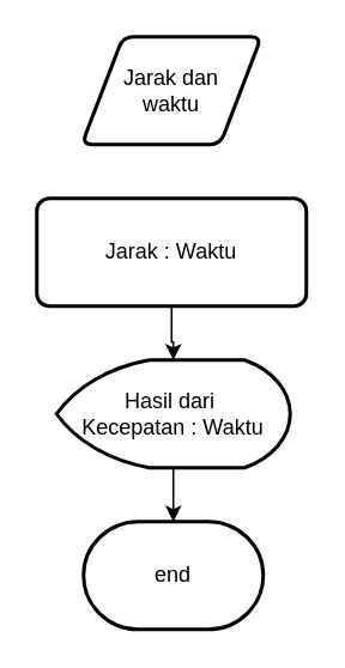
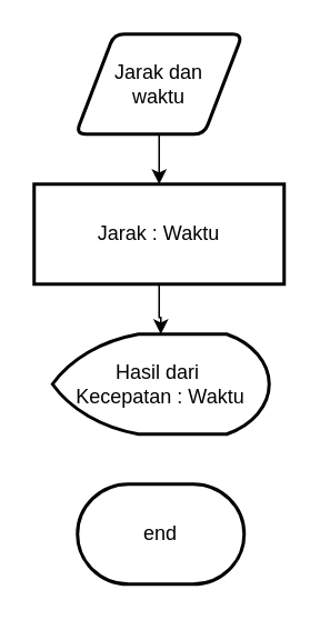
  <mxCell id="0" />
  <mxCell id="1" parent="0" />
+ <mxCell id="2" style="edgeStyle=orthogonalEdgeStyle;rounded=0;orthogonalLoop=1;jettySize=auto;html=1;exitX=0.5;exitY=1;exitDx=0;exitDy=0;" edge="1" parent="1" source="3" target="5"><mxGeometry relative="1" as="geometry"><mxPoint x="95" y="110" as="targetPoint" /></mxGeometry></mxCell>
  <mxCell id="3" value="Jarak dan&lt;br&gt;waktu" style="shape=parallelogram;html=1;strokeWidth=2;perimeter=parallelogramPerimeter;whiteSpace=wrap;rounded=1;arcSize=12;size=0.23;" vertex="1" parent="1"><mxGeometry x="45" y="20" width="100" height="60" as="geometry" /></mxCell>
  <mxCell id="4" style="edgeStyle=orthogonalEdgeStyle;rounded=0;orthogonalLoop=1;jettySize=auto;html=1;exitX=0.5;exitY=1;exitDx=0;exitDy=0;" edge="1" parent="1" source="5" target="7"><mxGeometry relative="1" as="geometry"><mxPoint x="95" y="200" as="targetPoint" /></mxGeometry></mxCell>
- <mxCell id="5" value="Jarak : Waktu" style="rounded=1;whiteSpace=wrap;html=1;absoluteArcSize=1;arcSize=14;strokeWidth=2;" vertex="1" parent="1"><mxGeometry x="20" y="110" width="150" height="60" as="geometry" /></mxCell>
- <mxCell id="6" style="edgeStyle=orthogonalEdgeStyle;rounded=0;orthogonalLoop=1;jettySize=auto;html=1;exitX=0.5;exitY=1;exitDx=0;exitDy=0;exitPerimeter=0;" edge="1" parent="1" source="7" target="8"><mxGeometry relative="1" as="geometry"><mxPoint x="96" y="280" as="targetPoint" /></mxGeometry></mxCell>
+ <mxCell id="5" value="Jarak : Waktu" style="whiteSpace=wrap;html=1;absoluteArcSize=1;arcSize=14;strokeWidth=2;rounded=0;" vertex="1" parent="1"><mxGeometry x="20" y="110" width="150" height="60" as="geometry" /></mxCell>
  <mxCell id="7" value="Hasil dari&amp;nbsp;&lt;br&gt;Kecepatan : Waktu" style="strokeWidth=2;html=1;shape=mxgraph.flowchart.display;whiteSpace=wrap;" vertex="1" parent="1"><mxGeometry x="31" y="200" width="130" height="60" as="geometry" /></mxCell>
  <mxCell id="8" value="end" style="strokeWidth=2;html=1;shape=mxgraph.flowchart.terminator;whiteSpace=wrap;" vertex="1" parent="1"><mxGeometry x="46" y="290" width="100" height="60" as="geometry" /></mxCell>
